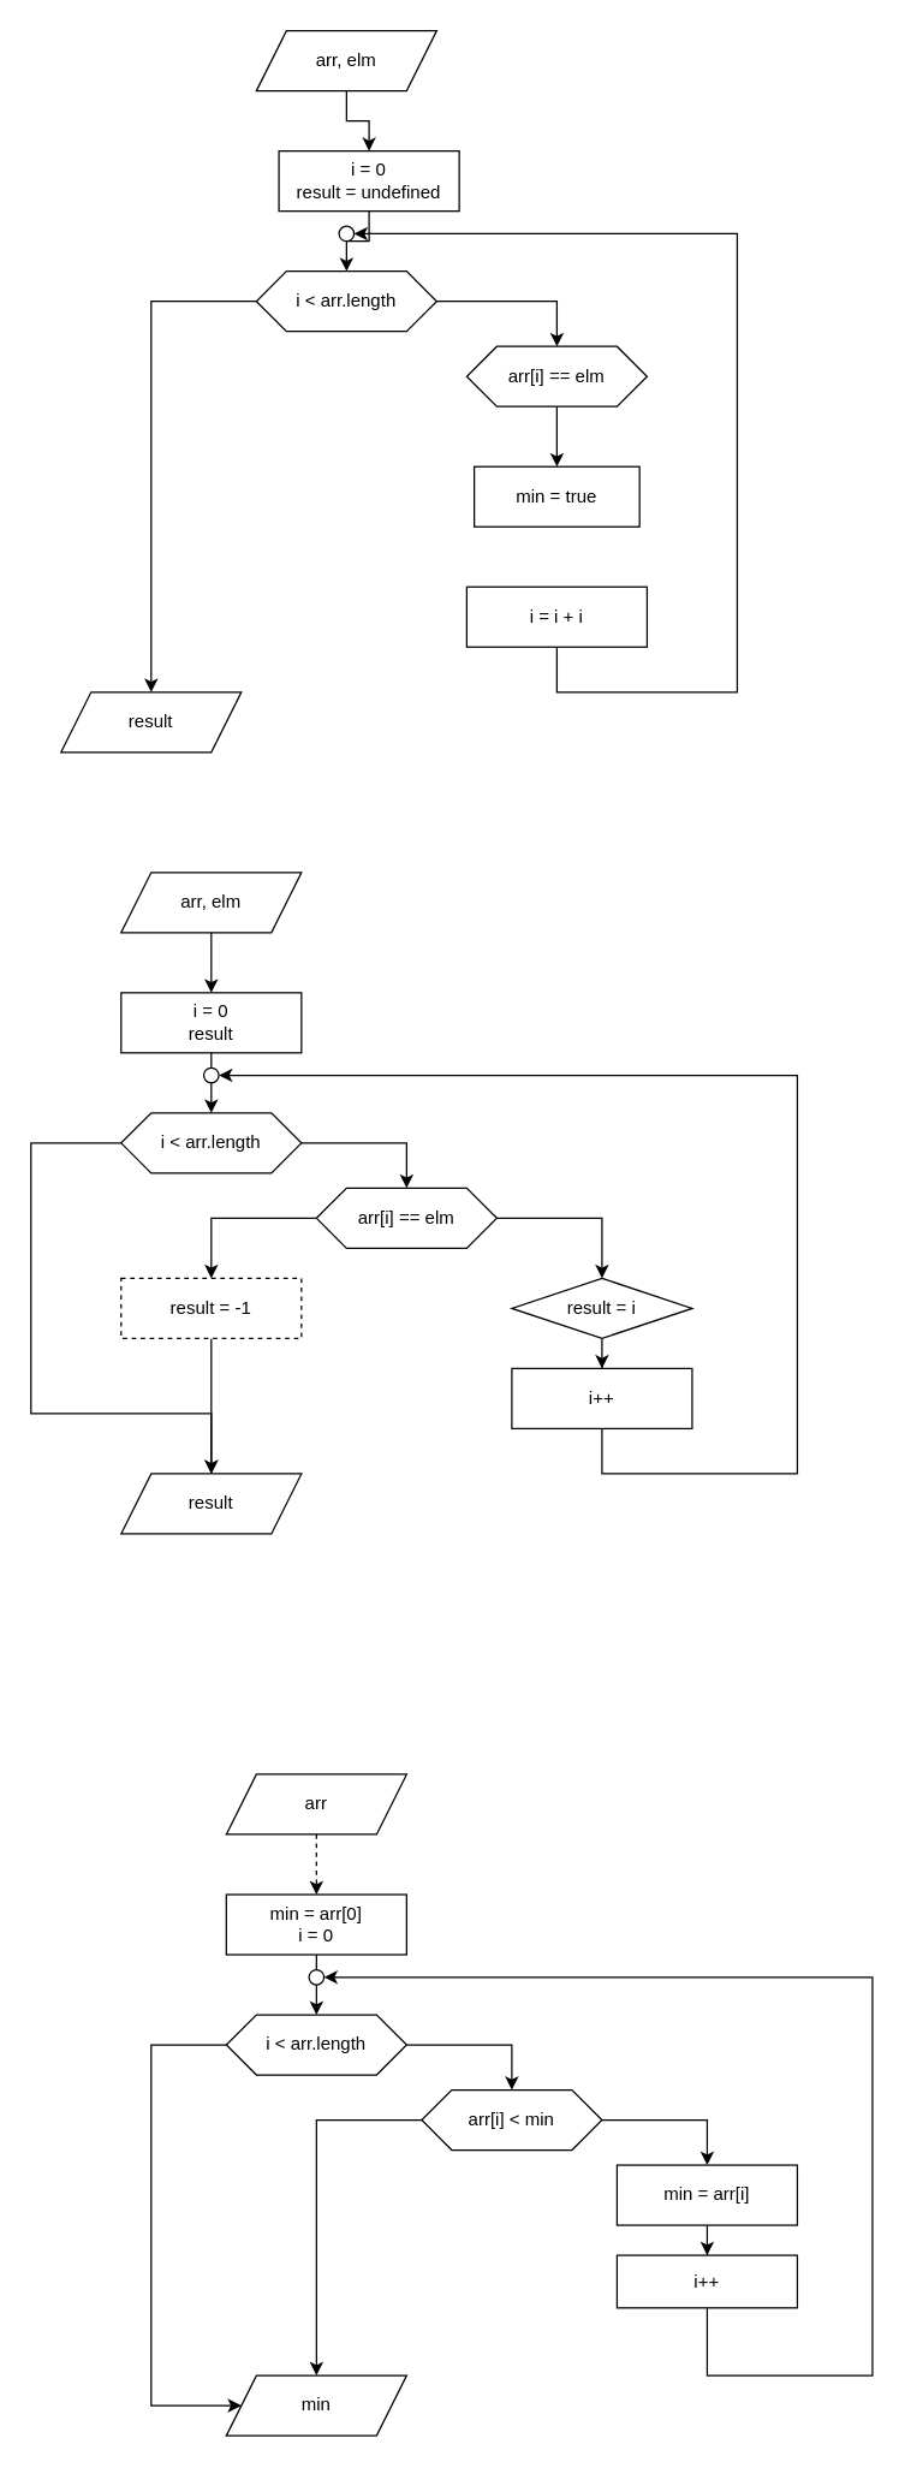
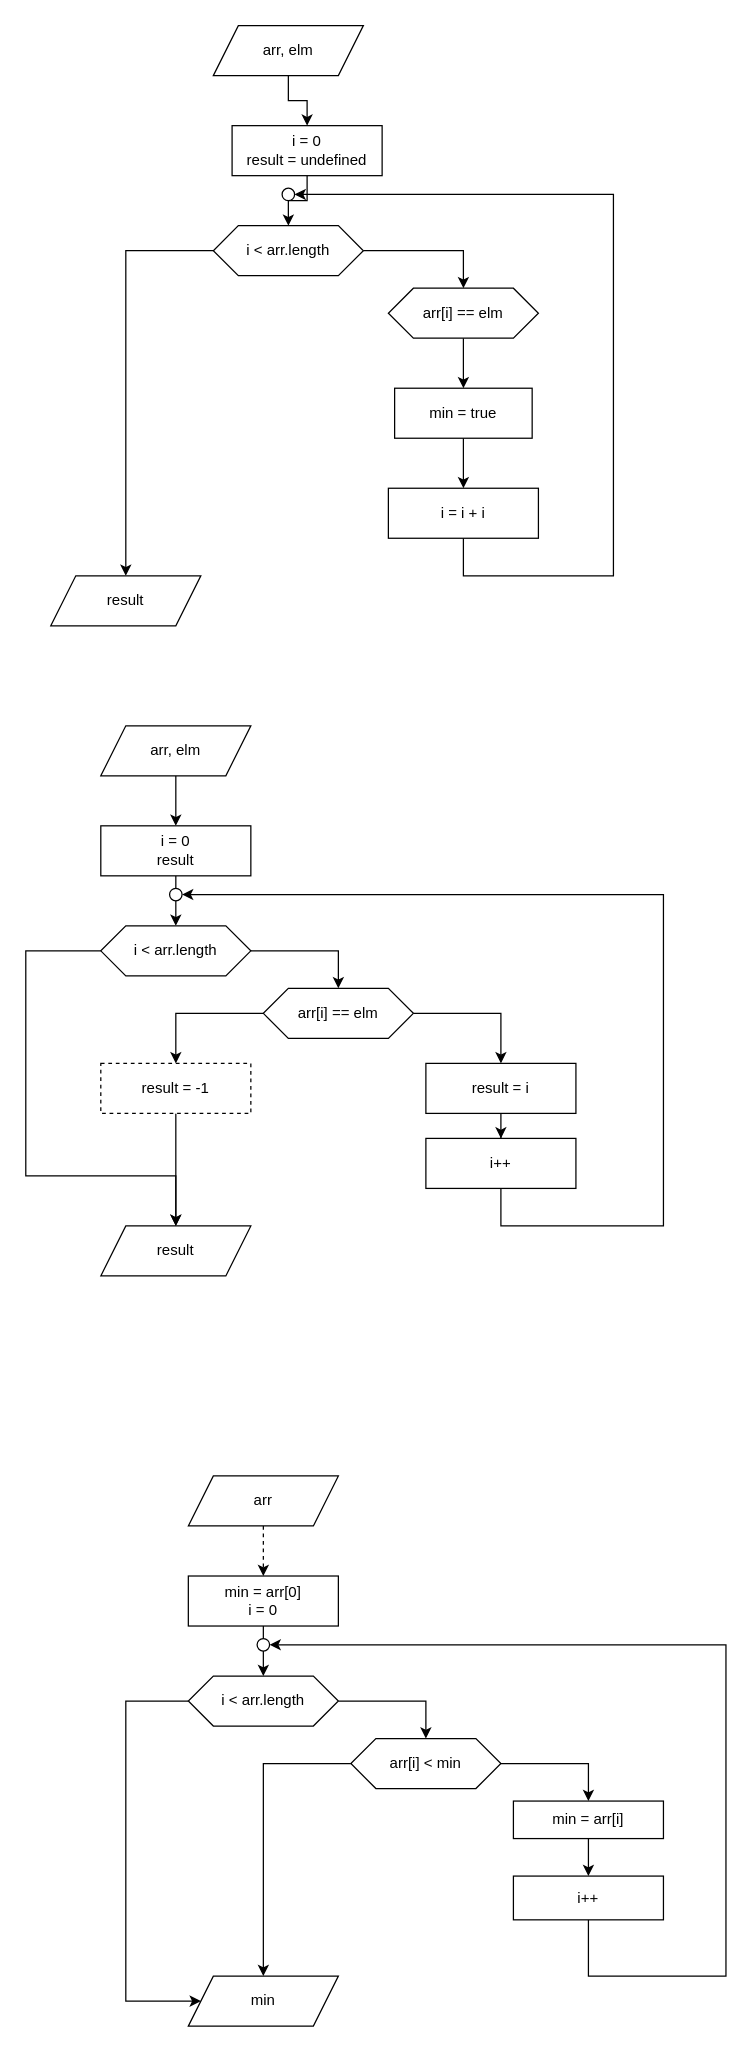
  <mxCell id="0" />
  <mxCell id="1" parent="0" />
  <mxCell id="2" value="" style="edgeStyle=orthogonalEdgeStyle;rounded=0;orthogonalLoop=1;jettySize=auto;html=1;" parent="1" source="3" target="5" edge="1"><mxGeometry relative="1" as="geometry" /></mxCell>
  <mxCell id="3" value="arr, elm" style="shape=parallelogram;perimeter=parallelogramPerimeter;whiteSpace=wrap;html=1;fixedSize=1;" parent="1" vertex="1"><mxGeometry x="170" y="20" width="120" height="40" as="geometry" /></mxCell>
  <mxCell id="4" value="" style="edgeStyle=orthogonalEdgeStyle;rounded=0;orthogonalLoop=1;jettySize=auto;html=1;" parent="1" source="5" target="8" edge="1"><mxGeometry relative="1" as="geometry" /></mxCell>
  <mxCell id="5" value="i = 0&lt;br&gt;result = undefined" style="whiteSpace=wrap;html=1;" parent="1" vertex="1"><mxGeometry x="185" y="100" width="120" height="40" as="geometry" /></mxCell>
  <mxCell id="6" value="" style="edgeStyle=orthogonalEdgeStyle;rounded=0;orthogonalLoop=1;jettySize=auto;html=1;" parent="1" source="8" target="10" edge="1"><mxGeometry relative="1" as="geometry" /></mxCell>
  <mxCell id="7" value="" style="edgeStyle=orthogonalEdgeStyle;rounded=0;orthogonalLoop=1;jettySize=auto;html=1;" parent="1" source="8" target="16" edge="1"><mxGeometry relative="1" as="geometry" /></mxCell>
  <mxCell id="8" value="i &amp;lt; arr.length" style="shape=hexagon;perimeter=hexagonPerimeter2;whiteSpace=wrap;html=1;fixedSize=1;" parent="1" vertex="1"><mxGeometry x="170" y="180" width="120" height="40" as="geometry" /></mxCell>
  <mxCell id="9" value="" style="edgeStyle=orthogonalEdgeStyle;rounded=0;orthogonalLoop=1;jettySize=auto;html=1;" parent="1" source="10" target="12" edge="1"><mxGeometry relative="1" as="geometry" /></mxCell>
  <mxCell id="10" value="arr[i] == elm" style="shape=hexagon;perimeter=hexagonPerimeter2;whiteSpace=wrap;html=1;fixedSize=1;" parent="1" vertex="1"><mxGeometry x="310" y="230" width="120" height="40" as="geometry" /></mxCell>
+ <mxCell id="11" value="" style="edgeStyle=orthogonalEdgeStyle;rounded=0;orthogonalLoop=1;jettySize=auto;html=1;" parent="1" source="12" target="14" edge="1"><mxGeometry relative="1" as="geometry" /></mxCell>
  <mxCell id="12" value="min = true" style="whiteSpace=wrap;html=1;" parent="1" vertex="1"><mxGeometry x="315" y="310" width="110" height="40" as="geometry" /></mxCell>
  <mxCell id="13" style="edgeStyle=orthogonalEdgeStyle;rounded=0;orthogonalLoop=1;jettySize=auto;html=1;entryX=1;entryY=0.5;entryDx=0;entryDy=0;exitX=0.5;exitY=1;exitDx=0;exitDy=0;" parent="1" source="14" target="15" edge="1"><mxGeometry relative="1" as="geometry"><mxPoint x="470" y="540" as="sourcePoint" /><Array as="points"><mxPoint x="370" y="460" /><mxPoint x="490" y="460" /><mxPoint x="490" y="155" /></Array></mxGeometry></mxCell>
  <mxCell id="14" value="i = i + i" style="whiteSpace=wrap;html=1;" parent="1" vertex="1"><mxGeometry x="310" y="390" width="120" height="40" as="geometry" /></mxCell>
  <mxCell id="15" value="" style="ellipse;whiteSpace=wrap;html=1;aspect=fixed;" parent="1" vertex="1"><mxGeometry x="225" y="150" width="10" height="10" as="geometry" /></mxCell>
  <mxCell id="16" value="result" style="shape=parallelogram;perimeter=parallelogramPerimeter;whiteSpace=wrap;html=1;fixedSize=1;" parent="1" vertex="1"><mxGeometry x="40" y="460" width="120" height="40" as="geometry" /></mxCell>
  <mxCell id="17" value="" style="edgeStyle=orthogonalEdgeStyle;rounded=0;orthogonalLoop=1;jettySize=auto;html=1;" parent="1" source="18" target="20" edge="1"><mxGeometry relative="1" as="geometry" /></mxCell>
  <mxCell id="18" value="arr, elm" style="shape=parallelogram;perimeter=parallelogramPerimeter;whiteSpace=wrap;html=1;fixedSize=1;" parent="1" vertex="1"><mxGeometry x="80" y="580" width="120" height="40" as="geometry" /></mxCell>
  <mxCell id="19" value="" style="edgeStyle=orthogonalEdgeStyle;rounded=0;orthogonalLoop=1;jettySize=auto;html=1;" parent="1" source="20" target="23" edge="1"><mxGeometry relative="1" as="geometry" /></mxCell>
  <mxCell id="20" value="i = 0&lt;br&gt;result" style="whiteSpace=wrap;html=1;" parent="1" vertex="1"><mxGeometry x="80" y="660" width="120" height="40" as="geometry" /></mxCell>
  <mxCell id="21" value="" style="edgeStyle=orthogonalEdgeStyle;rounded=0;orthogonalLoop=1;jettySize=auto;html=1;" parent="1" source="23" target="26" edge="1"><mxGeometry relative="1" as="geometry" /></mxCell>
  <mxCell id="22" style="edgeStyle=orthogonalEdgeStyle;rounded=0;orthogonalLoop=1;jettySize=auto;html=1;" parent="1" source="23" edge="1"><mxGeometry relative="1" as="geometry"><mxPoint x="140" y="980" as="targetPoint" /><Array as="points"><mxPoint x="20" y="760" /><mxPoint x="20" y="940" /><mxPoint x="140" y="940" /></Array></mxGeometry></mxCell>
  <mxCell id="23" value="i &amp;lt; arr.length" style="shape=hexagon;perimeter=hexagonPerimeter2;whiteSpace=wrap;html=1;fixedSize=1;" parent="1" vertex="1"><mxGeometry x="80" y="740" width="120" height="40" as="geometry" /></mxCell>
  <mxCell id="24" value="" style="edgeStyle=orthogonalEdgeStyle;rounded=0;orthogonalLoop=1;jettySize=auto;html=1;" parent="1" source="26" target="28" edge="1"><mxGeometry relative="1" as="geometry" /></mxCell>
  <mxCell id="25" style="edgeStyle=orthogonalEdgeStyle;rounded=0;orthogonalLoop=1;jettySize=auto;html=1;entryX=0.5;entryY=0;entryDx=0;entryDy=0;" parent="1" source="26" target="31" edge="1"><mxGeometry relative="1" as="geometry"><Array as="points"><mxPoint x="140" y="810" /></Array></mxGeometry></mxCell>
  <mxCell id="26" value="arr[i] == elm" style="shape=hexagon;perimeter=hexagonPerimeter2;whiteSpace=wrap;html=1;fixedSize=1;" parent="1" vertex="1"><mxGeometry x="210" y="790" width="120" height="40" as="geometry" /></mxCell>
  <mxCell id="27" style="edgeStyle=orthogonalEdgeStyle;rounded=0;orthogonalLoop=1;jettySize=auto;html=1;entryX=0.5;entryY=0;entryDx=0;entryDy=0;" parent="1" source="28" target="46" edge="1"><mxGeometry relative="1" as="geometry" /></mxCell>
- <mxCell id="28" value="result = i" style="rhombus;whiteSpace=wrap;html=1;" parent="1" vertex="1"><mxGeometry x="340" y="850" width="120" height="40" as="geometry" /></mxCell>
+ <mxCell id="28" value="result = i" style="whiteSpace=wrap;html=1;" parent="1" vertex="1"><mxGeometry x="340" y="850" width="120" height="40" as="geometry" /></mxCell>
  <mxCell id="29" value="result" style="shape=parallelogram;perimeter=parallelogramPerimeter;whiteSpace=wrap;html=1;fixedSize=1;" parent="1" vertex="1"><mxGeometry x="80" y="980" width="120" height="40" as="geometry" /></mxCell>
  <mxCell id="30" style="edgeStyle=orthogonalEdgeStyle;rounded=0;orthogonalLoop=1;jettySize=auto;html=1;" parent="1" source="31" edge="1"><mxGeometry relative="1" as="geometry"><mxPoint x="140" y="980" as="targetPoint" /></mxGeometry></mxCell>
  <mxCell id="31" value="result = -1" style="whiteSpace=wrap;html=1;dashed=1;" parent="1" vertex="1"><mxGeometry x="80" y="850" width="120" height="40" as="geometry" /></mxCell>
  <mxCell id="32" value="" style="ellipse;whiteSpace=wrap;html=1;aspect=fixed;" parent="1" vertex="1"><mxGeometry x="135" y="710" width="10" height="10" as="geometry" /></mxCell>
  <mxCell id="33" value="" style="edgeStyle=orthogonalEdgeStyle;rounded=0;orthogonalLoop=1;jettySize=auto;html=1;dashed=1;" parent="1" source="34" target="36" edge="1"><mxGeometry relative="1" as="geometry" /></mxCell>
  <mxCell id="34" value="arr" style="shape=parallelogram;perimeter=parallelogramPerimeter;whiteSpace=wrap;html=1;fixedSize=1;" parent="1" vertex="1"><mxGeometry x="150" y="1180" width="120" height="40" as="geometry" /></mxCell>
  <mxCell id="35" value="" style="edgeStyle=orthogonalEdgeStyle;rounded=0;orthogonalLoop=1;jettySize=auto;html=1;" parent="1" source="36" target="39" edge="1"><mxGeometry relative="1" as="geometry" /></mxCell>
  <mxCell id="36" value="min = arr[0]&lt;br&gt;i = 0" style="whiteSpace=wrap;html=1;" parent="1" vertex="1"><mxGeometry x="150" y="1260" width="120" height="40" as="geometry" /></mxCell>
  <mxCell id="37" value="" style="edgeStyle=orthogonalEdgeStyle;rounded=0;orthogonalLoop=1;jettySize=auto;html=1;" parent="1" source="39" target="42" edge="1"><mxGeometry relative="1" as="geometry" /></mxCell>
  <mxCell id="38" value="" style="edgeStyle=orthogonalEdgeStyle;rounded=0;orthogonalLoop=1;jettySize=auto;html=1;" parent="1" source="39" target="49" edge="1"><mxGeometry relative="1" as="geometry"><Array as="points"><mxPoint x="100" y="1360" /><mxPoint x="100" y="1600" /></Array></mxGeometry></mxCell>
  <mxCell id="39" value="i &amp;lt; arr.length" style="shape=hexagon;perimeter=hexagonPerimeter2;whiteSpace=wrap;html=1;fixedSize=1;" parent="1" vertex="1"><mxGeometry x="150" y="1340" width="120" height="40" as="geometry" /></mxCell>
  <mxCell id="40" value="" style="edgeStyle=orthogonalEdgeStyle;rounded=0;orthogonalLoop=1;jettySize=auto;html=1;" parent="1" source="42" target="44" edge="1"><mxGeometry relative="1" as="geometry" /></mxCell>
  <mxCell id="41" style="edgeStyle=orthogonalEdgeStyle;rounded=0;orthogonalLoop=1;jettySize=auto;html=1;entryX=0.5;entryY=0;entryDx=0;entryDy=0;" parent="1" source="42" target="49" edge="1"><mxGeometry relative="1" as="geometry" /></mxCell>
  <mxCell id="42" value="arr[i] &amp;lt; min" style="shape=hexagon;perimeter=hexagonPerimeter2;whiteSpace=wrap;html=1;fixedSize=1;" parent="1" vertex="1"><mxGeometry x="280" y="1390" width="120" height="40" as="geometry" /></mxCell>
  <mxCell id="43" value="" style="edgeStyle=orthogonalEdgeStyle;rounded=0;orthogonalLoop=1;jettySize=auto;html=1;" parent="1" source="44" target="48" edge="1"><mxGeometry relative="1" as="geometry" /></mxCell>
- <mxCell id="44" value="min = arr[i]&lt;br&gt;" style="whiteSpace=wrap;html=1;" parent="1" vertex="1"><mxGeometry x="410" y="1440" width="120" height="40" as="geometry" /></mxCell>
+ <mxCell id="44" value="min = arr[i]&lt;br&gt;" style="whiteSpace=wrap;html=1;" parent="1" vertex="1"><mxGeometry x="410" y="1440" width="120" height="30" as="geometry" /></mxCell>
  <mxCell id="45" style="edgeStyle=orthogonalEdgeStyle;rounded=0;orthogonalLoop=1;jettySize=auto;html=1;entryX=1;entryY=0.5;entryDx=0;entryDy=0;" parent="1" source="46" target="32" edge="1"><mxGeometry relative="1" as="geometry"><Array as="points"><mxPoint x="400" y="980" /><mxPoint x="530" y="980" /><mxPoint x="530" y="715" /></Array></mxGeometry></mxCell>
  <mxCell id="46" value="i++" style="whiteSpace=wrap;html=1;" parent="1" vertex="1"><mxGeometry x="340" y="910" width="120" height="40" as="geometry" /></mxCell>
  <mxCell id="47" style="edgeStyle=orthogonalEdgeStyle;rounded=0;orthogonalLoop=1;jettySize=auto;html=1;entryX=1;entryY=0.5;entryDx=0;entryDy=0;" parent="1" source="48" target="50" edge="1"><mxGeometry relative="1" as="geometry"><mxPoint x="320" y="1320" as="targetPoint" /><Array as="points"><mxPoint x="470" y="1580" /><mxPoint x="580" y="1580" /><mxPoint x="580" y="1315" /></Array></mxGeometry></mxCell>
  <mxCell id="48" value="i++" style="whiteSpace=wrap;html=1;" parent="1" vertex="1"><mxGeometry x="410" y="1500" width="120" height="35" as="geometry" /></mxCell>
  <mxCell id="49" value="min" style="shape=parallelogram;perimeter=parallelogramPerimeter;whiteSpace=wrap;html=1;fixedSize=1;" parent="1" vertex="1"><mxGeometry x="150" y="1580" width="120" height="40" as="geometry" /></mxCell>
  <mxCell id="50" value="" style="ellipse;whiteSpace=wrap;html=1;aspect=fixed;" parent="1" vertex="1"><mxGeometry x="205" y="1310" width="10" height="10" as="geometry" /></mxCell>
